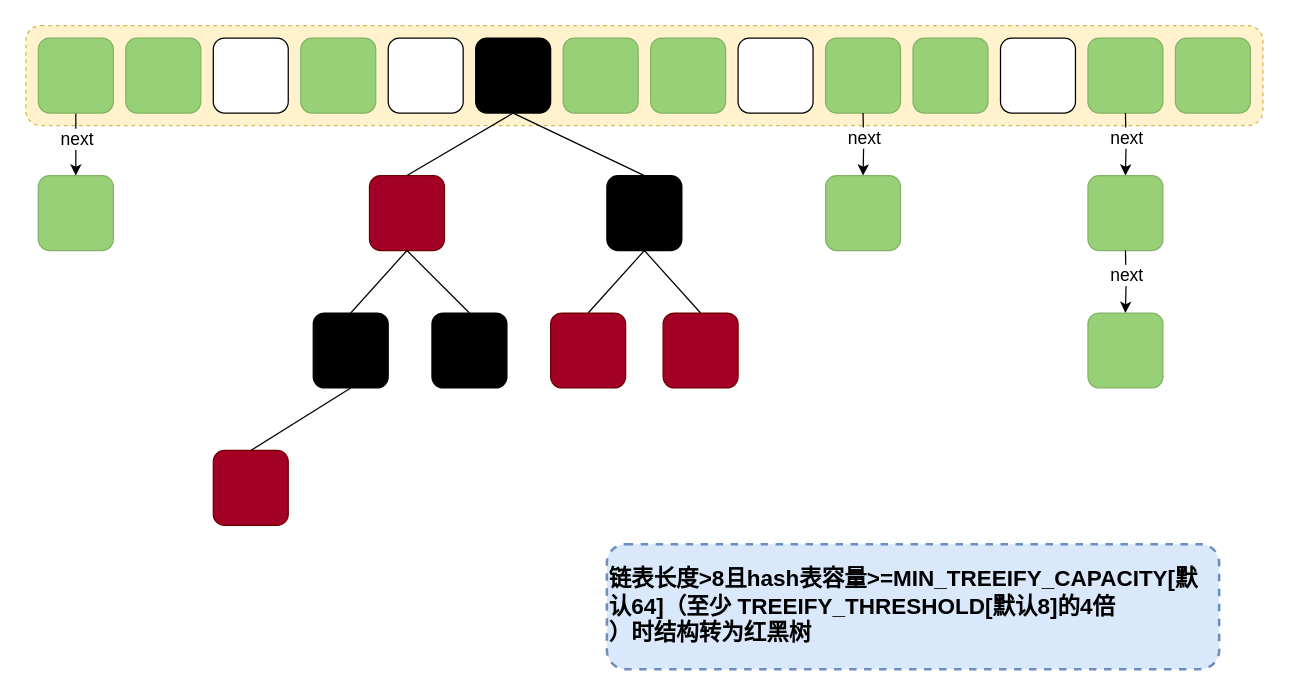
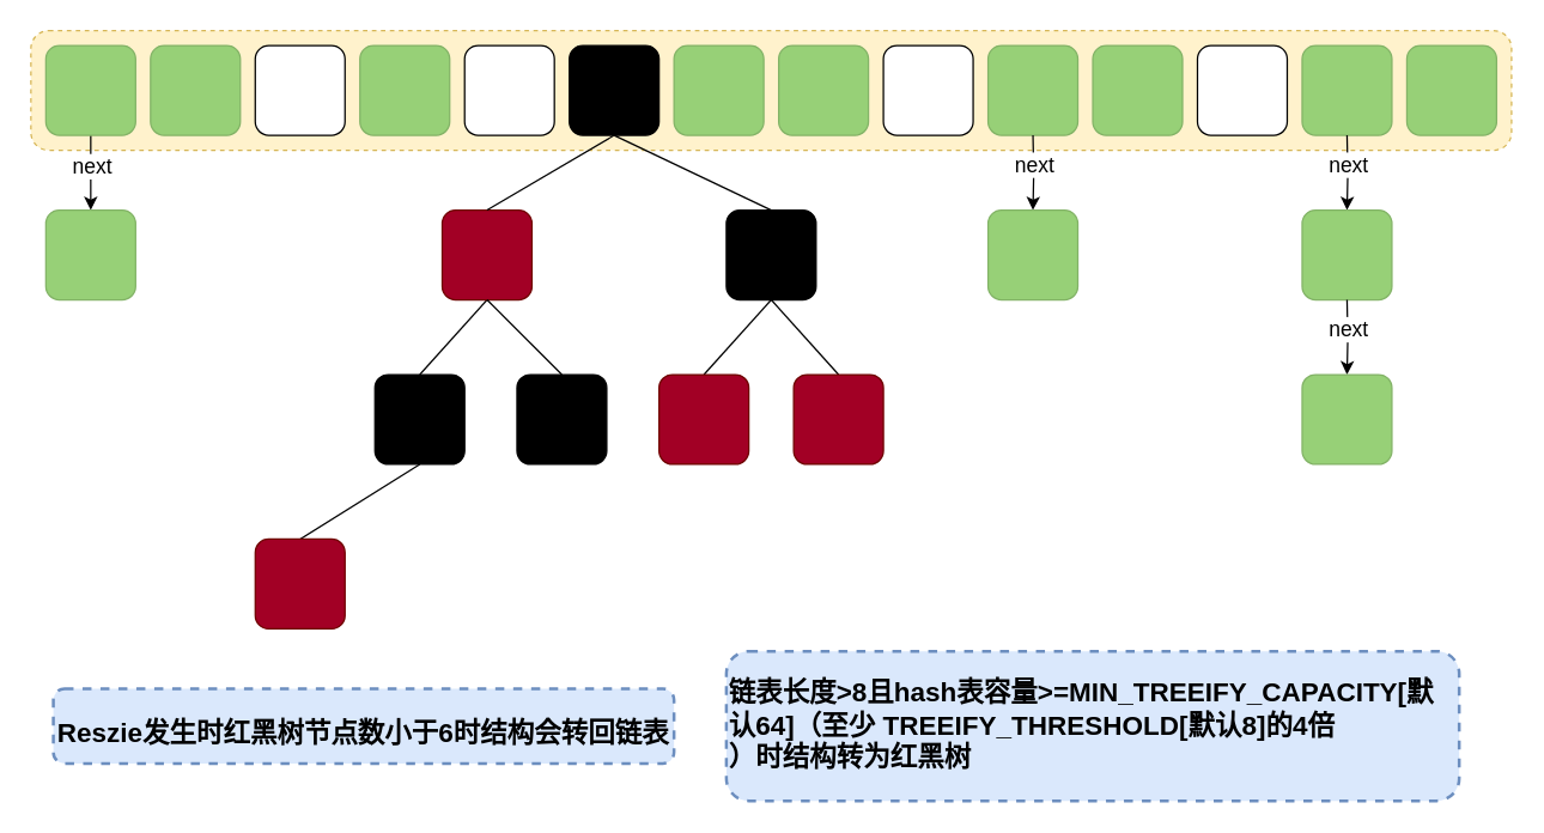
  <mxCell id="0" />
  <mxCell id="1" parent="0" />
  <mxCell id="2" value="" style="rounded=1;whiteSpace=wrap;html=1;dashed=1;fillColor=#fff2cc;strokeColor=#d6b656;" parent="1" vertex="1"><mxGeometry x="20" y="20" width="990" height="80" as="geometry" /></mxCell>
  <mxCell id="3" value="" style="edgeStyle=orthogonalEdgeStyle;rounded=0;orthogonalLoop=1;jettySize=auto;html=1;" parent="1" source="5" target="19" edge="1"><mxGeometry relative="1" as="geometry" /></mxCell>
  <mxCell id="4" value="next" style="edgeLabel;html=1;align=center;verticalAlign=middle;resizable=0;points=[];fontSize=14;" parent="3" vertex="1" connectable="0"><mxGeometry x="-0.25" y="2" relative="1" as="geometry"><mxPoint x="-2" y="1" as="offset" /></mxGeometry></mxCell>
  <mxCell id="5" value="" style="rounded=1;whiteSpace=wrap;html=1;fillColor=#97D077;strokeColor=#82b366;" parent="1" vertex="1"><mxGeometry x="30" y="30" width="60" height="60" as="geometry" /></mxCell>
  <mxCell id="6" value="" style="rounded=1;whiteSpace=wrap;html=1;strokeColor=#82b366;fillColor=#97D077;" parent="1" vertex="1"><mxGeometry x="100" y="30" width="60" height="60" as="geometry" /></mxCell>
  <mxCell id="7" value="" style="rounded=1;whiteSpace=wrap;html=1;" parent="1" vertex="1"><mxGeometry x="170" y="30" width="60" height="60" as="geometry" /></mxCell>
  <mxCell id="8" value="" style="rounded=1;whiteSpace=wrap;html=1;strokeColor=#82b366;fillColor=#97D077;" parent="1" vertex="1"><mxGeometry x="240" y="30" width="60" height="60" as="geometry" /></mxCell>
  <mxCell id="9" value="" style="rounded=1;whiteSpace=wrap;html=1;" parent="1" vertex="1"><mxGeometry x="310" y="30" width="60" height="60" as="geometry" /></mxCell>
  <mxCell id="10" value="" style="rounded=1;whiteSpace=wrap;html=1;strokeColor=#000000;fillColor=#000000;fontColor=#000000;" parent="1" vertex="1"><mxGeometry x="380" y="30" width="60" height="60" as="geometry" /></mxCell>
  <mxCell id="11" value="" style="rounded=1;whiteSpace=wrap;html=1;strokeColor=#82b366;fillColor=#97D077;" parent="1" vertex="1"><mxGeometry x="450" y="30" width="60" height="60" as="geometry" /></mxCell>
  <mxCell id="12" value="" style="rounded=1;whiteSpace=wrap;html=1;strokeColor=#82b366;fillColor=#97D077;" parent="1" vertex="1"><mxGeometry x="520" y="30" width="60" height="60" as="geometry" /></mxCell>
  <mxCell id="13" value="" style="rounded=1;whiteSpace=wrap;html=1;" parent="1" vertex="1"><mxGeometry x="590" y="30" width="60" height="60" as="geometry" /></mxCell>
  <mxCell id="14" value="" style="rounded=1;whiteSpace=wrap;html=1;strokeColor=#82b366;fillColor=#97D077;" parent="1" vertex="1"><mxGeometry x="660" y="30" width="60" height="60" as="geometry" /></mxCell>
  <mxCell id="15" value="" style="rounded=1;whiteSpace=wrap;html=1;strokeColor=#82b366;fillColor=#97D077;" parent="1" vertex="1"><mxGeometry x="730" y="30" width="60" height="60" as="geometry" /></mxCell>
  <mxCell id="16" value="" style="rounded=1;whiteSpace=wrap;html=1;" parent="1" vertex="1"><mxGeometry x="800" y="30" width="60" height="60" as="geometry" /></mxCell>
  <mxCell id="17" value="" style="rounded=1;whiteSpace=wrap;html=1;strokeColor=#82b366;fillColor=#97D077;" parent="1" vertex="1"><mxGeometry x="870" y="30" width="60" height="60" as="geometry" /></mxCell>
  <mxCell id="18" value="" style="rounded=1;whiteSpace=wrap;html=1;strokeColor=#82b366;fillColor=#97D077;" parent="1" vertex="1"><mxGeometry x="940" y="30" width="60" height="60" as="geometry" /></mxCell>
  <mxCell id="19" value="" style="rounded=1;whiteSpace=wrap;html=1;fillColor=#97D077;strokeColor=#82b366;" parent="1" vertex="1"><mxGeometry x="30" y="140" width="60" height="60" as="geometry" /></mxCell>
  <mxCell id="20" style="edgeStyle=none;rounded=0;orthogonalLoop=1;jettySize=auto;html=1;exitX=0.5;exitY=1;exitDx=0;exitDy=0;entryX=0.5;entryY=0;entryDx=0;entryDy=0;endArrow=none;endFill=0;" parent="1" source="21" target="34" edge="1"><mxGeometry relative="1" as="geometry"><mxPoint x="340" y="230" as="sourcePoint" /></mxGeometry></mxCell>
  <mxCell id="21" value="" style="rounded=1;whiteSpace=wrap;html=1;fillColor=#a20025;strokeColor=#6F0000;fontColor=#ffffff;" parent="1" vertex="1"><mxGeometry x="295" y="140" width="60" height="60" as="geometry" /></mxCell>
  <mxCell id="22" value="" style="edgeStyle=orthogonalEdgeStyle;rounded=0;orthogonalLoop=1;jettySize=auto;html=1;" parent="1" target="24" edge="1"><mxGeometry relative="1" as="geometry"><mxPoint x="690" y="90" as="sourcePoint" /></mxGeometry></mxCell>
  <mxCell id="23" value="next" style="edgeLabel;html=1;align=center;verticalAlign=middle;resizable=0;points=[];fontSize=14;" parent="22" vertex="1" connectable="0"><mxGeometry x="-0.25" y="2" relative="1" as="geometry"><mxPoint x="-2" y="1" as="offset" /></mxGeometry></mxCell>
  <mxCell id="24" value="" style="rounded=1;whiteSpace=wrap;html=1;fillColor=#97D077;strokeColor=#82b366;" parent="1" vertex="1"><mxGeometry x="660" y="140" width="60" height="60" as="geometry" /></mxCell>
  <mxCell id="25" value="" style="edgeStyle=orthogonalEdgeStyle;rounded=0;orthogonalLoop=1;jettySize=auto;html=1;" parent="1" target="27" edge="1"><mxGeometry relative="1" as="geometry"><mxPoint x="900" y="90" as="sourcePoint" /></mxGeometry></mxCell>
  <mxCell id="26" value="next" style="edgeLabel;html=1;align=center;verticalAlign=middle;resizable=0;points=[];fontSize=14;" parent="25" vertex="1" connectable="0"><mxGeometry x="-0.25" y="2" relative="1" as="geometry"><mxPoint x="-2" y="1" as="offset" /></mxGeometry></mxCell>
  <mxCell id="27" value="" style="rounded=1;whiteSpace=wrap;html=1;fillColor=#97D077;strokeColor=#82b366;" parent="1" vertex="1"><mxGeometry x="870" y="140" width="60" height="60" as="geometry" /></mxCell>
  <mxCell id="28" value="" style="edgeStyle=orthogonalEdgeStyle;rounded=0;orthogonalLoop=1;jettySize=auto;html=1;" parent="1" target="30" edge="1"><mxGeometry relative="1" as="geometry"><mxPoint x="900" y="200" as="sourcePoint" /></mxGeometry></mxCell>
  <mxCell id="29" value="next" style="edgeLabel;html=1;align=center;verticalAlign=middle;resizable=0;points=[];fontSize=14;" parent="28" vertex="1" connectable="0"><mxGeometry x="-0.25" y="2" relative="1" as="geometry"><mxPoint x="-2" y="1" as="offset" /></mxGeometry></mxCell>
  <mxCell id="30" value="" style="rounded=1;whiteSpace=wrap;html=1;fillColor=#97D077;strokeColor=#82b366;" parent="1" vertex="1"><mxGeometry x="870" y="250" width="60" height="60" as="geometry" /></mxCell>
  <mxCell id="31" value="" style="rounded=1;whiteSpace=wrap;html=1;fillColor=#000000;strokeColor=#000000;" parent="1" vertex="1"><mxGeometry x="485" y="140" width="60" height="60" as="geometry" /></mxCell>
  <mxCell id="32" value="" style="rounded=0;orthogonalLoop=1;jettySize=auto;html=1;exitX=0.5;exitY=1;exitDx=0;exitDy=0;entryX=0.5;entryY=0;entryDx=0;entryDy=0;endArrow=none;endFill=0;" parent="1" source="10" target="21" edge="1"><mxGeometry relative="1" as="geometry"><mxPoint x="420" y="210" as="sourcePoint" /><mxPoint x="420" y="260" as="targetPoint" /></mxGeometry></mxCell>
  <mxCell id="33" value="" style="rounded=0;orthogonalLoop=1;jettySize=auto;html=1;entryX=0.5;entryY=0;entryDx=0;entryDy=0;endArrow=none;endFill=0;" parent="1" target="31" edge="1"><mxGeometry relative="1" as="geometry"><mxPoint x="410" y="90" as="sourcePoint" /><mxPoint x="350" y="150" as="targetPoint" /></mxGeometry></mxCell>
  <mxCell id="34" value="" style="rounded=1;whiteSpace=wrap;html=1;strokeColor=#000000;fillColor=#000000;fontColor=#000000;" parent="1" vertex="1"><mxGeometry x="250" y="250" width="60" height="60" as="geometry" /></mxCell>
  <mxCell id="35" style="edgeStyle=none;rounded=0;orthogonalLoop=1;jettySize=auto;html=1;exitX=0.5;exitY=0;exitDx=0;exitDy=0;entryX=0.5;entryY=1;entryDx=0;entryDy=0;endArrow=none;endFill=0;" parent="1" source="36" target="21" edge="1"><mxGeometry relative="1" as="geometry" /></mxCell>
  <mxCell id="36" value="" style="rounded=1;whiteSpace=wrap;html=1;strokeColor=#000000;fillColor=#000000;fontColor=#000000;" parent="1" vertex="1"><mxGeometry x="345" y="250" width="60" height="60" as="geometry" /></mxCell>
  <mxCell id="37" style="edgeStyle=none;rounded=0;orthogonalLoop=1;jettySize=auto;html=1;exitX=0.5;exitY=0;exitDx=0;exitDy=0;entryX=0.5;entryY=1;entryDx=0;entryDy=0;endArrow=none;endFill=0;" parent="1" source="38" target="31" edge="1"><mxGeometry relative="1" as="geometry" /></mxCell>
  <mxCell id="38" value="" style="rounded=1;whiteSpace=wrap;html=1;strokeColor=#6F0000;fillColor=#a20025;fontColor=#ffffff;" parent="1" vertex="1"><mxGeometry x="530" y="250" width="60" height="60" as="geometry" /></mxCell>
  <mxCell id="39" style="edgeStyle=none;rounded=0;orthogonalLoop=1;jettySize=auto;html=1;exitX=0.5;exitY=0;exitDx=0;exitDy=0;entryX=0.5;entryY=1;entryDx=0;entryDy=0;endArrow=none;endFill=0;" parent="1" source="40" target="31" edge="1"><mxGeometry relative="1" as="geometry" /></mxCell>
  <mxCell id="40" value="" style="rounded=1;whiteSpace=wrap;html=1;fillColor=#a20025;strokeColor=#6F0000;fontColor=#ffffff;" parent="1" vertex="1"><mxGeometry x="440" y="250" width="60" height="60" as="geometry" /></mxCell>
  <mxCell id="41" style="edgeStyle=none;rounded=0;orthogonalLoop=1;jettySize=auto;html=1;exitX=0.5;exitY=0;exitDx=0;exitDy=0;entryX=0.5;entryY=1;entryDx=0;entryDy=0;endArrow=none;endFill=0;" parent="1" source="42" target="34" edge="1"><mxGeometry relative="1" as="geometry" /></mxCell>
  <mxCell id="42" value="" style="rounded=1;whiteSpace=wrap;html=1;fillColor=#a20025;strokeColor=#6F0000;fontColor=#ffffff;" parent="1" vertex="1"><mxGeometry x="170" y="360" width="60" height="60" as="geometry" /></mxCell>
  <mxCell id="43" value="链表长度&amp;gt;8且hash表容量&amp;gt;=MIN_TREEIFY_CAPACITY[默认64]（至少 TREEIFY_THRESHOLD[默认8]的4倍&lt;br&gt;）时结构转为红黑树" style="rounded=1;whiteSpace=wrap;html=1;fillColor=#dae8fc;strokeColor=#6c8ebf;dashed=1;strokeWidth=2;fontSize=18;fontStyle=1;labelPosition=center;verticalLabelPosition=middle;align=left;verticalAlign=middle;" parent="1" vertex="1"><mxGeometry x="485" y="435" width="490" height="100" as="geometry" /></mxCell>
+ <mxCell id="44" value="&lt;br&gt;Reszie发生时红黑树节点数小于6时结构会转回链表" style="rounded=1;whiteSpace=wrap;html=1;fillColor=#dae8fc;strokeColor=#6c8ebf;dashed=1;strokeWidth=2;fontSize=18;fontStyle=1;spacingTop=1;spacingBottom=13;" parent="1" vertex="1"><mxGeometry x="35" y="460" width="415" height="50" as="geometry" /></mxCell>
